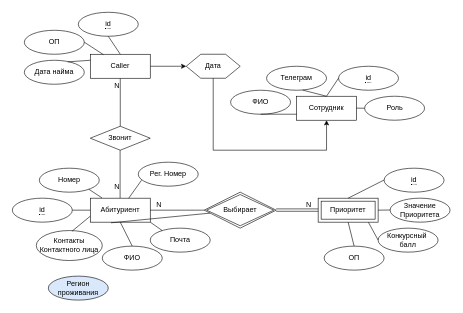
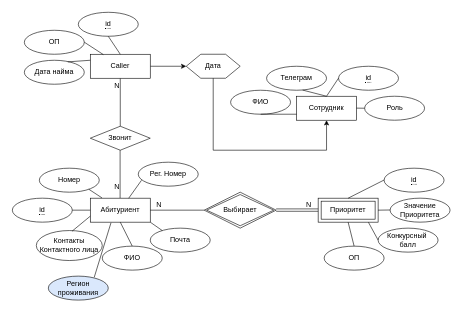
  <mxCell id="0" />
  <mxCell id="1" parent="0" />
  <mxCell id="2" value="" style="verticalLabelPosition=bottom;verticalAlign=top;html=1;shape=hexagon;perimeter=hexagonPerimeter2;arcSize=6;size=0.27;" parent="1" vertex="1"><mxGeometry x="310" y="90" width="90" height="40" as="geometry" /></mxCell>
  <mxCell id="3" value="&lt;span style=&quot;border-bottom: 1px dotted&quot;&gt;id&lt;/span&gt;" style="ellipse;whiteSpace=wrap;html=1;align=center;" parent="1" vertex="1"><mxGeometry x="20" y="330" width="100" height="40" as="geometry" /></mxCell>
  <mxCell id="4" value="Звонит" style="shape=rhombus;perimeter=rhombusPerimeter;whiteSpace=wrap;html=1;align=center;" parent="1" vertex="1"><mxGeometry x="150" y="210" width="100" height="40" as="geometry" /></mxCell>
  <mxCell id="5" value="" style="endArrow=none;html=1;rounded=0;entryX=0.5;entryY=1;entryDx=0;entryDy=0;" parent="1" edge="1"><mxGeometry relative="1" as="geometry"><mxPoint x="200" y="210" as="sourcePoint" /><mxPoint x="200" y="130" as="targetPoint" /></mxGeometry></mxCell>
  <mxCell id="6" value="N" style="resizable=0;html=1;whiteSpace=wrap;align=right;verticalAlign=bottom;" parent="5" connectable="0" vertex="1"><mxGeometry x="1" relative="1" as="geometry"><mxPoint y="20" as="offset" /></mxGeometry></mxCell>
  <mxCell id="7" value="" style="endArrow=none;html=1;rounded=0;entryX=0.5;entryY=1;entryDx=0;entryDy=0;" parent="1" edge="1"><mxGeometry relative="1" as="geometry"><mxPoint x="199.71" y="330" as="sourcePoint" /><mxPoint x="199.71" y="250" as="targetPoint" /></mxGeometry></mxCell>
  <mxCell id="8" value="N" style="resizable=0;html=1;whiteSpace=wrap;align=right;verticalAlign=bottom;" parent="7" connectable="0" vertex="1"><mxGeometry x="1" relative="1" as="geometry"><mxPoint y="70" as="offset" /></mxGeometry></mxCell>
  <mxCell id="9" value="Приоритет" style="shape=ext;margin=3;double=1;whiteSpace=wrap;html=1;align=center;" parent="1" vertex="1"><mxGeometry x="530" y="330" width="100" height="40" as="geometry" /></mxCell>
  <mxCell id="10" style="edgeStyle=orthogonalEdgeStyle;rounded=0;orthogonalLoop=1;jettySize=auto;html=1;exitX=1;exitY=0.5;exitDx=0;exitDy=0;entryX=0;entryY=0.5;entryDx=0;entryDy=0;" parent="1" source="11" target="2" edge="1"><mxGeometry relative="1" as="geometry" /></mxCell>
  <mxCell id="11" value="Caller" style="whiteSpace=wrap;html=1;align=center;" parent="1" vertex="1"><mxGeometry x="150" y="90" width="100" height="40" as="geometry" /></mxCell>
  <mxCell id="12" value="Абитуриент" style="whiteSpace=wrap;html=1;align=center;" parent="1" vertex="1"><mxGeometry x="150" y="330" width="100" height="40" as="geometry" /></mxCell>
  <mxCell id="13" value="" style="shape=link;html=1;rounded=0;exitX=1;exitY=0.5;exitDx=0;exitDy=0;" parent="1" edge="1"><mxGeometry relative="1" as="geometry"><mxPoint x="460" y="349.88" as="sourcePoint" /><mxPoint x="530" y="349.88" as="targetPoint" /></mxGeometry></mxCell>
  <mxCell id="14" value="N" style="resizable=0;html=1;whiteSpace=wrap;align=right;verticalAlign=bottom;" parent="13" connectable="0" vertex="1"><mxGeometry x="1" relative="1" as="geometry"><mxPoint x="-10" as="offset" /></mxGeometry></mxCell>
  <mxCell id="15" value="Выбирает" style="shape=rhombus;double=1;perimeter=rhombusPerimeter;whiteSpace=wrap;html=1;align=center;" parent="1" vertex="1"><mxGeometry x="340" y="320" width="120" height="60" as="geometry" /></mxCell>
  <mxCell id="16" value="ФИО" style="ellipse;whiteSpace=wrap;html=1;align=center;" parent="1" vertex="1"><mxGeometry x="384" y="150" width="100" height="40" as="geometry" /></mxCell>
  <mxCell id="17" value="ОП" style="ellipse;whiteSpace=wrap;html=1;align=center;" parent="1" vertex="1"><mxGeometry x="540" y="410" width="100" height="40" as="geometry" /></mxCell>
  <mxCell id="18" value="Конкурсный&amp;nbsp;&lt;div&gt;балл&lt;/div&gt;" style="ellipse;whiteSpace=wrap;html=1;align=center;" parent="1" vertex="1"><mxGeometry x="630" y="380" width="100" height="40" as="geometry" /></mxCell>
  <mxCell id="19" value="Значение&lt;div&gt;Приоритета&lt;/div&gt;" style="ellipse;whiteSpace=wrap;html=1;align=center;" parent="1" vertex="1"><mxGeometry x="650" y="330" width="100" height="40" as="geometry" /></mxCell>
  <mxCell id="20" value="&lt;span style=&quot;border-bottom: 1px dotted&quot;&gt;id&lt;/span&gt;" style="ellipse;whiteSpace=wrap;html=1;align=center;" parent="1" vertex="1"><mxGeometry x="640" y="280" width="100" height="40" as="geometry" /></mxCell>
  <mxCell id="21" value="Контакты&lt;div&gt;Контактного лица&lt;/div&gt;" style="ellipse;whiteSpace=wrap;html=1;align=center;" parent="1" vertex="1"><mxGeometry x="60" y="384" width="110" height="50" as="geometry" /></mxCell>
  <mxCell id="22" value="ФИО" style="ellipse;whiteSpace=wrap;html=1;align=center;" parent="1" vertex="1"><mxGeometry x="170" y="410" width="100" height="40" as="geometry" /></mxCell>
  <mxCell id="23" value="Почта" style="ellipse;whiteSpace=wrap;html=1;align=center;" parent="1" vertex="1"><mxGeometry x="250" y="380" width="100" height="40" as="geometry" /></mxCell>
  <mxCell id="24" value="Номер" style="ellipse;whiteSpace=wrap;html=1;align=center;" parent="1" vertex="1"><mxGeometry x="65" y="280" width="100" height="40" as="geometry" /></mxCell>
  <mxCell id="25" value="Рег. Номер" style="ellipse;whiteSpace=wrap;html=1;align=center;" parent="1" vertex="1"><mxGeometry x="230" y="270" width="100" height="40" as="geometry" /></mxCell>
  <mxCell id="26" value="Регион проживания" style="ellipse;whiteSpace=wrap;html=1;align=center;fillColor=#dae8fc;" parent="1" vertex="1"><mxGeometry x="80" y="460" width="100" height="40" as="geometry" /></mxCell>
  <mxCell id="27" value="Телеграм" style="ellipse;whiteSpace=wrap;html=1;align=center;" parent="1" vertex="1"><mxGeometry x="444" y="110" width="100" height="40" as="geometry" /></mxCell>
  <mxCell id="28" value="Роль" style="ellipse;whiteSpace=wrap;html=1;align=center;" parent="1" vertex="1"><mxGeometry x="607.5" y="160" width="100" height="40" as="geometry" /></mxCell>
  <mxCell id="29" value="Дата найма" style="ellipse;whiteSpace=wrap;html=1;align=center;" parent="1" vertex="1"><mxGeometry x="40" y="100" width="100" height="40" as="geometry" /></mxCell>
  <mxCell id="30" value="ОП" style="ellipse;whiteSpace=wrap;html=1;align=center;" parent="1" vertex="1"><mxGeometry x="40" y="50" width="100" height="40" as="geometry" /></mxCell>
  <mxCell id="31" value="&lt;span style=&quot;border-bottom: 1px dotted&quot;&gt;id&lt;/span&gt;" style="ellipse;whiteSpace=wrap;html=1;align=center;" parent="1" vertex="1"><mxGeometry x="564" y="110" width="100" height="40" as="geometry" /></mxCell>
  <mxCell id="32" style="edgeStyle=orthogonalEdgeStyle;rounded=0;orthogonalLoop=1;jettySize=auto;html=1;endArrow=none;endFill=0;startArrow=classic;startFill=1;entryX=0.5;entryY=1;entryDx=0;entryDy=0;" parent="1" source="33" target="2" edge="1"><mxGeometry relative="1" as="geometry"><mxPoint x="360" y="110" as="targetPoint" /><Array as="points"><mxPoint x="544" y="250" /><mxPoint x="355" y="250" /></Array></mxGeometry></mxCell>
  <mxCell id="33" value="Сотрудник" style="whiteSpace=wrap;html=1;align=center;" parent="1" vertex="1"><mxGeometry x="494" y="160" width="100" height="40" as="geometry" /></mxCell>
  <mxCell id="34" value="" style="group" parent="1" vertex="1" connectable="0"><mxGeometry x="310" y="90" width="90" height="40" as="geometry" /></mxCell>
  <mxCell id="35" value="Дата" style="text;html=1;align=center;verticalAlign=middle;whiteSpace=wrap;rounded=0;" parent="34" vertex="1"><mxGeometry x="18" y="10" width="54" height="20" as="geometry" /></mxCell>
  <mxCell id="36" value="" style="endArrow=none;html=1;rounded=0;entryX=0;entryY=0.5;entryDx=0;entryDy=0;" parent="1" target="15" edge="1"><mxGeometry relative="1" as="geometry"><mxPoint x="250" y="350" as="sourcePoint" /><mxPoint x="410" y="350" as="targetPoint" /></mxGeometry></mxCell>
  <mxCell id="37" value="N" style="resizable=0;html=1;whiteSpace=wrap;align=right;verticalAlign=bottom;" parent="36" connectable="0" vertex="1"><mxGeometry x="1" relative="1" as="geometry"><mxPoint x="-70" as="offset" /></mxGeometry></mxCell>
  <mxCell id="38" value="" style="endArrow=none;html=1;rounded=0;entryX=0.825;entryY=0.877;entryDx=0;entryDy=0;entryPerimeter=0;exitX=0.195;exitY=-0.012;exitDx=0;exitDy=0;exitPerimeter=0;" parent="1" source="12" target="24" edge="1"><mxGeometry width="50" height="50" relative="1" as="geometry"><mxPoint x="100" y="360" as="sourcePoint" /><mxPoint x="150" y="310" as="targetPoint" /></mxGeometry></mxCell>
  <mxCell id="39" value="" style="endArrow=none;html=1;rounded=0;entryX=1;entryY=0.5;entryDx=0;entryDy=0;exitX=0;exitY=0.5;exitDx=0;exitDy=0;" parent="1" source="12" target="3" edge="1"><mxGeometry width="50" height="50" relative="1" as="geometry"><mxPoint x="180" y="340" as="sourcePoint" /><mxPoint x="158" y="325" as="targetPoint" /></mxGeometry></mxCell>
  <mxCell id="40" value="" style="endArrow=none;html=1;rounded=0;entryX=0.543;entryY=0.02;entryDx=0;entryDy=0;exitX=0;exitY=0.75;exitDx=0;exitDy=0;entryPerimeter=0;" parent="1" source="12" target="21" edge="1"><mxGeometry width="50" height="50" relative="1" as="geometry"><mxPoint x="160" y="360" as="sourcePoint" /><mxPoint x="130" y="360" as="targetPoint" /></mxGeometry></mxCell>
  <mxCell id="41" value="" style="endArrow=none;html=1;rounded=0;entryX=1;entryY=0.5;entryDx=0;entryDy=0;exitX=0.5;exitY=1;exitDx=0;exitDy=0;" parent="1" source="12" edge="1"><mxGeometry width="50" height="50" relative="1" as="geometry"><mxPoint x="250" y="410" as="sourcePoint" /><mxPoint x="220" y="410" as="targetPoint" /></mxGeometry></mxCell>
- <mxCell id="42" value="" style="endArrow=none;html=1;rounded=0;exitX=0.345;exitY=1.027;exitDx=0;exitDy=0;exitPerimeter=0;" parent="1" source="12" target="15" edge="1"><mxGeometry width="50" height="50" relative="1" as="geometry"><mxPoint x="160" y="460" as="sourcePoint" /><mxPoint x="130" y="460" as="targetPoint" /></mxGeometry></mxCell>
+ <mxCell id="42" value="" style="endArrow=none;html=1;rounded=0;entryX=0.766;entryY=0.048;entryDx=0;entryDy=0;exitX=0.345;exitY=1.027;exitDx=0;exitDy=0;exitPerimeter=0;entryPerimeter=0;" parent="1" source="12" target="26" edge="1"><mxGeometry width="50" height="50" relative="1" as="geometry"><mxPoint x="160" y="460" as="sourcePoint" /><mxPoint x="130" y="460" as="targetPoint" /></mxGeometry></mxCell>
  <mxCell id="43" value="" style="endArrow=none;html=1;rounded=0;entryX=1;entryY=1;entryDx=0;entryDy=0;exitX=0;exitY=0.5;exitDx=0;exitDy=0;" parent="1" target="12" edge="1"><mxGeometry width="50" height="50" relative="1" as="geometry"><mxPoint x="270" y="384" as="sourcePoint" /><mxPoint x="240" y="384" as="targetPoint" /></mxGeometry></mxCell>
  <mxCell id="44" value="" style="endArrow=none;html=1;rounded=0;entryX=0.641;entryY=0.001;entryDx=0;entryDy=0;exitX=0.055;exitY=0.752;exitDx=0;exitDy=0;exitPerimeter=0;entryPerimeter=0;" parent="1" source="25" target="12" edge="1"><mxGeometry width="50" height="50" relative="1" as="geometry"><mxPoint x="240" y="320" as="sourcePoint" /><mxPoint x="210" y="320" as="targetPoint" /></mxGeometry></mxCell>
  <mxCell id="45" value="" style="endArrow=none;html=1;rounded=0;entryX=0.725;entryY=0.067;entryDx=0;entryDy=0;exitX=0;exitY=0.5;exitDx=0;exitDy=0;entryPerimeter=0;" parent="1" target="29" edge="1"><mxGeometry width="50" height="50" relative="1" as="geometry"><mxPoint x="150" y="100" as="sourcePoint" /><mxPoint x="120" y="100" as="targetPoint" /></mxGeometry></mxCell>
  <mxCell id="46" value="" style="endArrow=none;html=1;rounded=0;entryX=1;entryY=0.5;entryDx=0;entryDy=0;exitX=0.218;exitY=0.014;exitDx=0;exitDy=0;exitPerimeter=0;" parent="1" source="11" edge="1"><mxGeometry width="50" height="50" relative="1" as="geometry"><mxPoint x="170" y="69.84" as="sourcePoint" /><mxPoint x="140" y="69.84" as="targetPoint" /></mxGeometry></mxCell>
  <mxCell id="47" value="" style="endArrow=none;html=1;rounded=0;entryX=1;entryY=0.5;entryDx=0;entryDy=0;exitX=0;exitY=0.75;exitDx=0;exitDy=0;" parent="1" source="33" edge="1"><mxGeometry width="50" height="50" relative="1" as="geometry"><mxPoint x="464" y="190" as="sourcePoint" /><mxPoint x="434" y="190" as="targetPoint" /></mxGeometry></mxCell>
  <mxCell id="48" value="" style="endArrow=none;html=1;rounded=0;entryX=1;entryY=0.5;entryDx=0;entryDy=0;exitX=0.5;exitY=0;exitDx=0;exitDy=0;" parent="1" source="33" edge="1"><mxGeometry width="50" height="50" relative="1" as="geometry"><mxPoint x="564" y="149.68" as="sourcePoint" /><mxPoint x="504" y="149.68" as="targetPoint" /></mxGeometry></mxCell>
  <mxCell id="49" value="" style="endArrow=none;html=1;rounded=0;entryX=0.5;entryY=0;entryDx=0;entryDy=0;exitX=0;exitY=0.75;exitDx=0;exitDy=0;" parent="1" target="33" edge="1"><mxGeometry width="50" height="50" relative="1" as="geometry"><mxPoint x="564" y="129.84" as="sourcePoint" /><mxPoint x="504" y="129.84" as="targetPoint" /></mxGeometry></mxCell>
  <mxCell id="50" value="" style="endArrow=none;html=1;rounded=0;entryX=1;entryY=0.5;entryDx=0;entryDy=0;exitX=0;exitY=0.5;exitDx=0;exitDy=0;" parent="1" source="28" edge="1"><mxGeometry width="50" height="50" relative="1" as="geometry"><mxPoint x="654" y="179.84" as="sourcePoint" /><mxPoint x="594" y="179.84" as="targetPoint" /></mxGeometry></mxCell>
  <mxCell id="51" value="" style="endArrow=none;html=1;rounded=0;entryX=0.5;entryY=0;entryDx=0;entryDy=0;exitX=0;exitY=0.75;exitDx=0;exitDy=0;" parent="1" target="9" edge="1"><mxGeometry width="50" height="50" relative="1" as="geometry"><mxPoint x="640" y="299.72" as="sourcePoint" /><mxPoint x="580" y="299.72" as="targetPoint" /></mxGeometry></mxCell>
  <mxCell id="52" value="" style="endArrow=none;html=1;rounded=0;exitX=0;exitY=0.75;exitDx=0;exitDy=0;" parent="1" edge="1"><mxGeometry width="50" height="50" relative="1" as="geometry"><mxPoint x="650" y="349.72" as="sourcePoint" /><mxPoint x="630" y="350" as="targetPoint" /></mxGeometry></mxCell>
  <mxCell id="53" value="" style="endArrow=none;html=1;rounded=0;exitX=0;exitY=0.75;exitDx=0;exitDy=0;entryX=0.839;entryY=1.007;entryDx=0;entryDy=0;entryPerimeter=0;" parent="1" target="9" edge="1"><mxGeometry width="50" height="50" relative="1" as="geometry"><mxPoint x="630" y="399.84" as="sourcePoint" /><mxPoint x="610" y="400.12" as="targetPoint" /></mxGeometry></mxCell>
  <mxCell id="54" value="" style="endArrow=none;html=1;rounded=0;exitX=0.5;exitY=1;exitDx=0;exitDy=0;entryX=0.5;entryY=0;entryDx=0;entryDy=0;" parent="1" source="9" target="17" edge="1"><mxGeometry width="50" height="50" relative="1" as="geometry"><mxPoint x="670" y="369.72" as="sourcePoint" /><mxPoint x="650" y="370" as="targetPoint" /></mxGeometry></mxCell>
  <mxCell id="55" style="edgeStyle=orthogonalEdgeStyle;rounded=0;orthogonalLoop=1;jettySize=auto;html=1;exitX=0;exitY=0.75;exitDx=0;exitDy=0;entryX=0;entryY=0.75;entryDx=0;entryDy=0;" parent="1" source="2" target="2" edge="1"><mxGeometry relative="1" as="geometry" /></mxCell>
  <mxCell id="56" value="&lt;span style=&quot;border-bottom: 1px dotted&quot;&gt;id&lt;/span&gt;" style="ellipse;whiteSpace=wrap;html=1;align=center;" vertex="1" parent="1"><mxGeometry x="130" y="20" width="100" height="40" as="geometry" /></mxCell>
  <mxCell id="57" value="" style="endArrow=none;html=1;rounded=0;entryX=0.5;entryY=1;entryDx=0;entryDy=0;exitX=0.5;exitY=0;exitDx=0;exitDy=0;" edge="1" parent="1" source="11" target="56"><mxGeometry width="50" height="50" relative="1" as="geometry"><mxPoint x="250" y="100" as="sourcePoint" /><mxPoint x="300" y="50" as="targetPoint" /></mxGeometry></mxCell>
